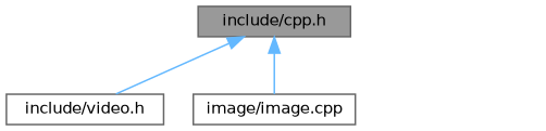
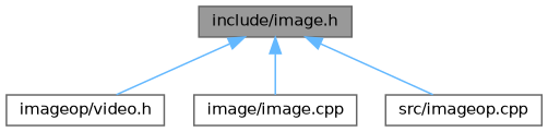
  digraph {
    node [color=grey40 fillcolor=white fontname=Helvetica fontsize=10 shape=box style=filled]
    edge [color=steelblue1 dir=back fontname=Helvetica fontsize=10 labelfontname=Helvetica labelfontsize=10 style=solid]
-   n1 [color=gray40 fillcolor=grey60 fontcolor=black height=0.2 label="include/cpp.h" width=0.4]
-   n2 [height=0.2 label="include/video.h" width=0.4]
+   n1 [color=gray40 fillcolor=grey60 fontcolor=black height=0.2 label="include/image.h" width=0.4]
+   n2 [height=0.2 label="imageop/video.h" width=0.4]
    n3 [height=0.2 label="image/image.cpp" width=0.4]
+   n4 [height=0.2 label="src/imageop.cpp" width=0.4]
    n1 -> n2
    n1 -> n3
+   n1 -> n4
  }
